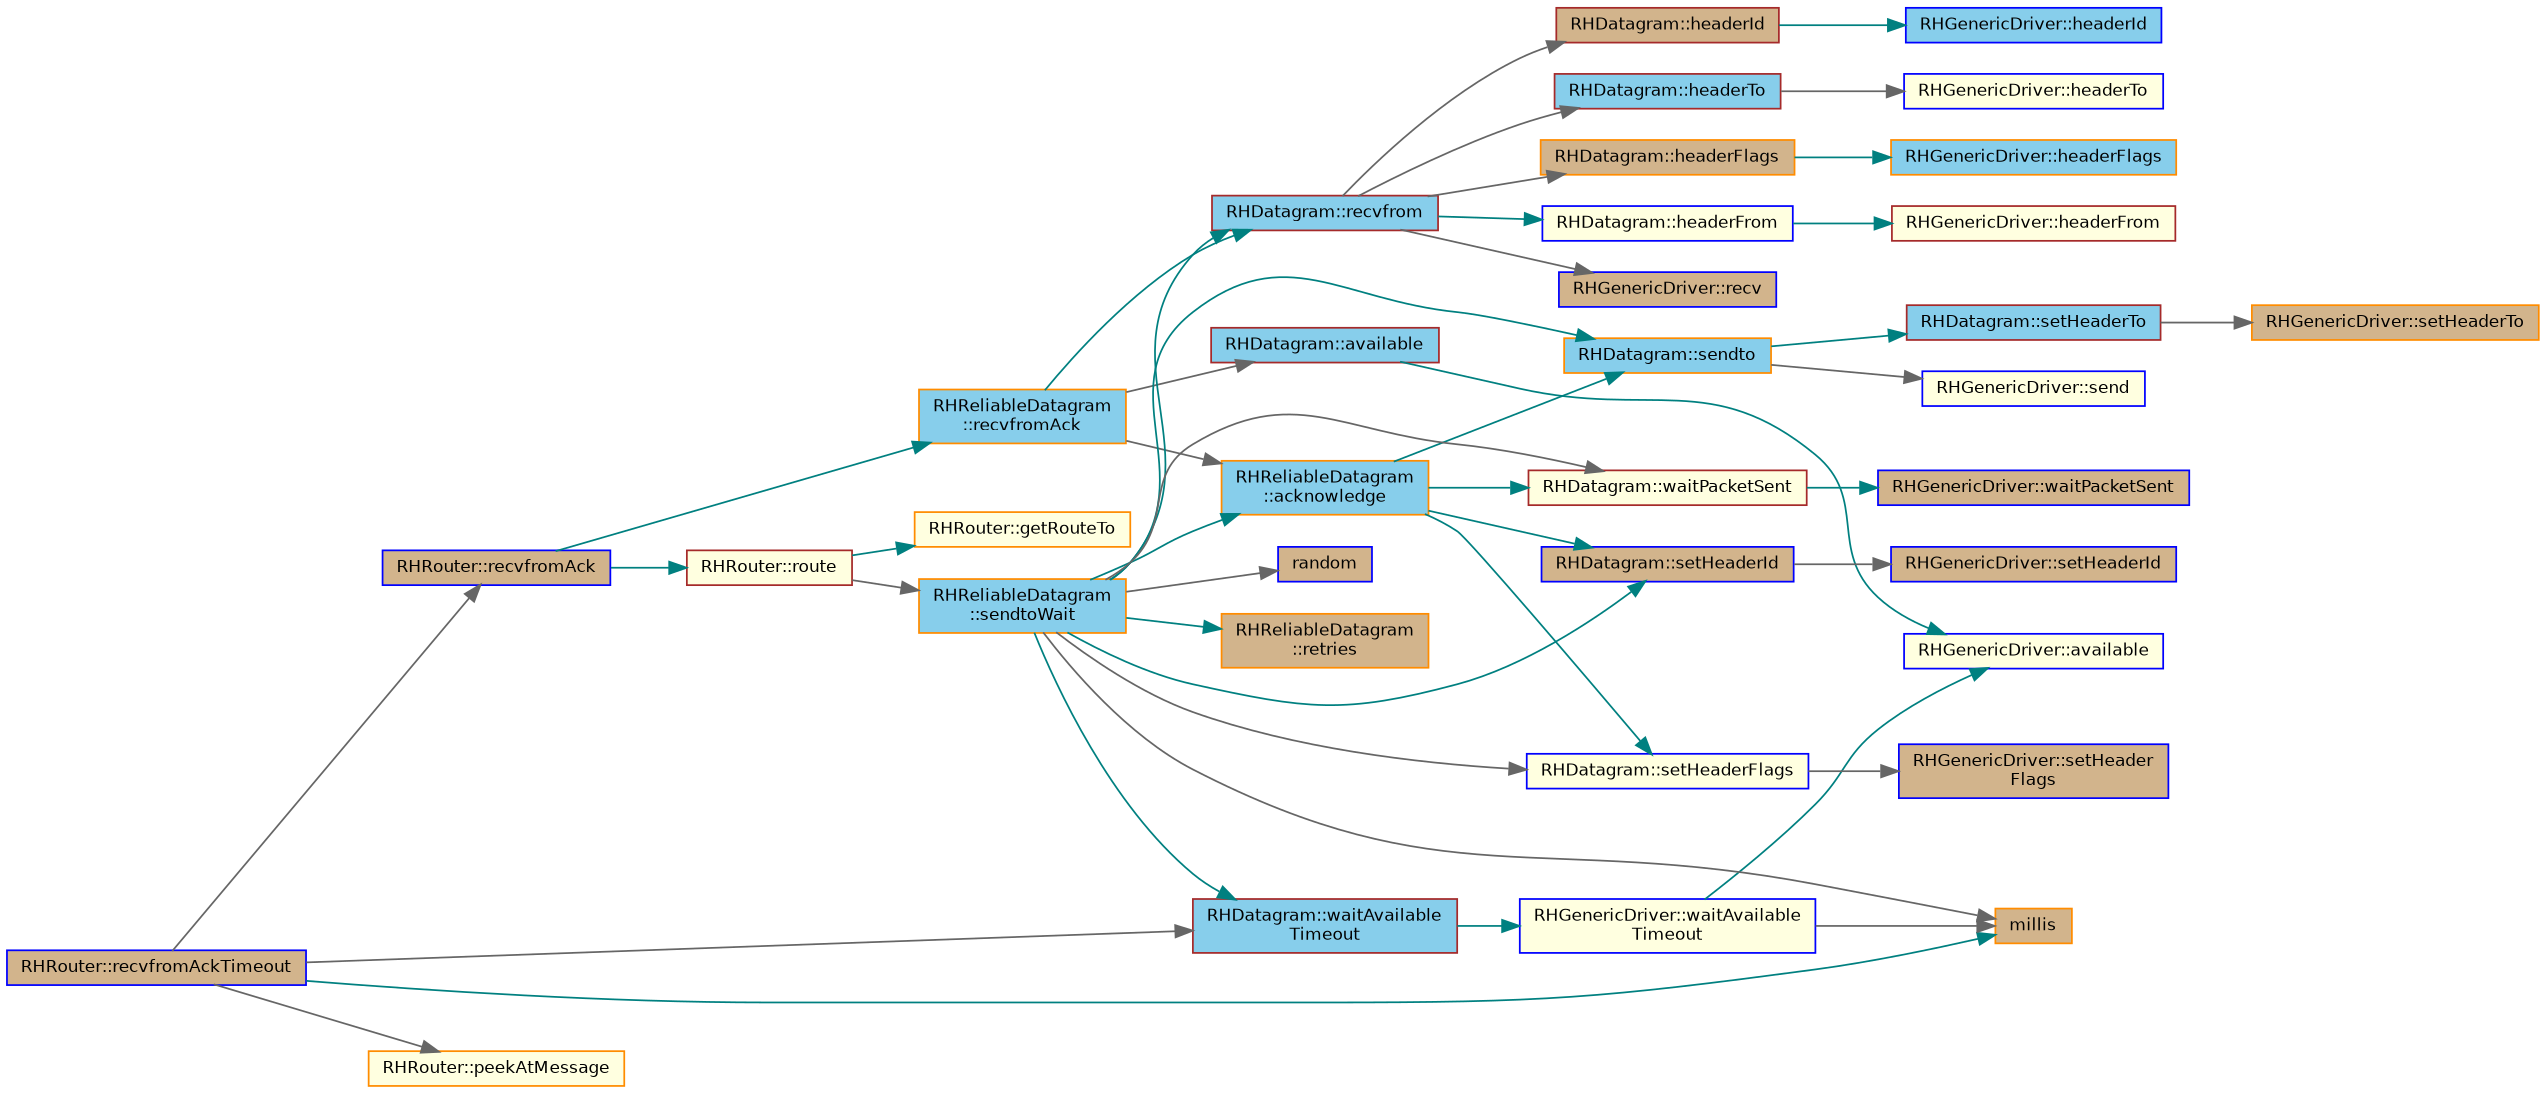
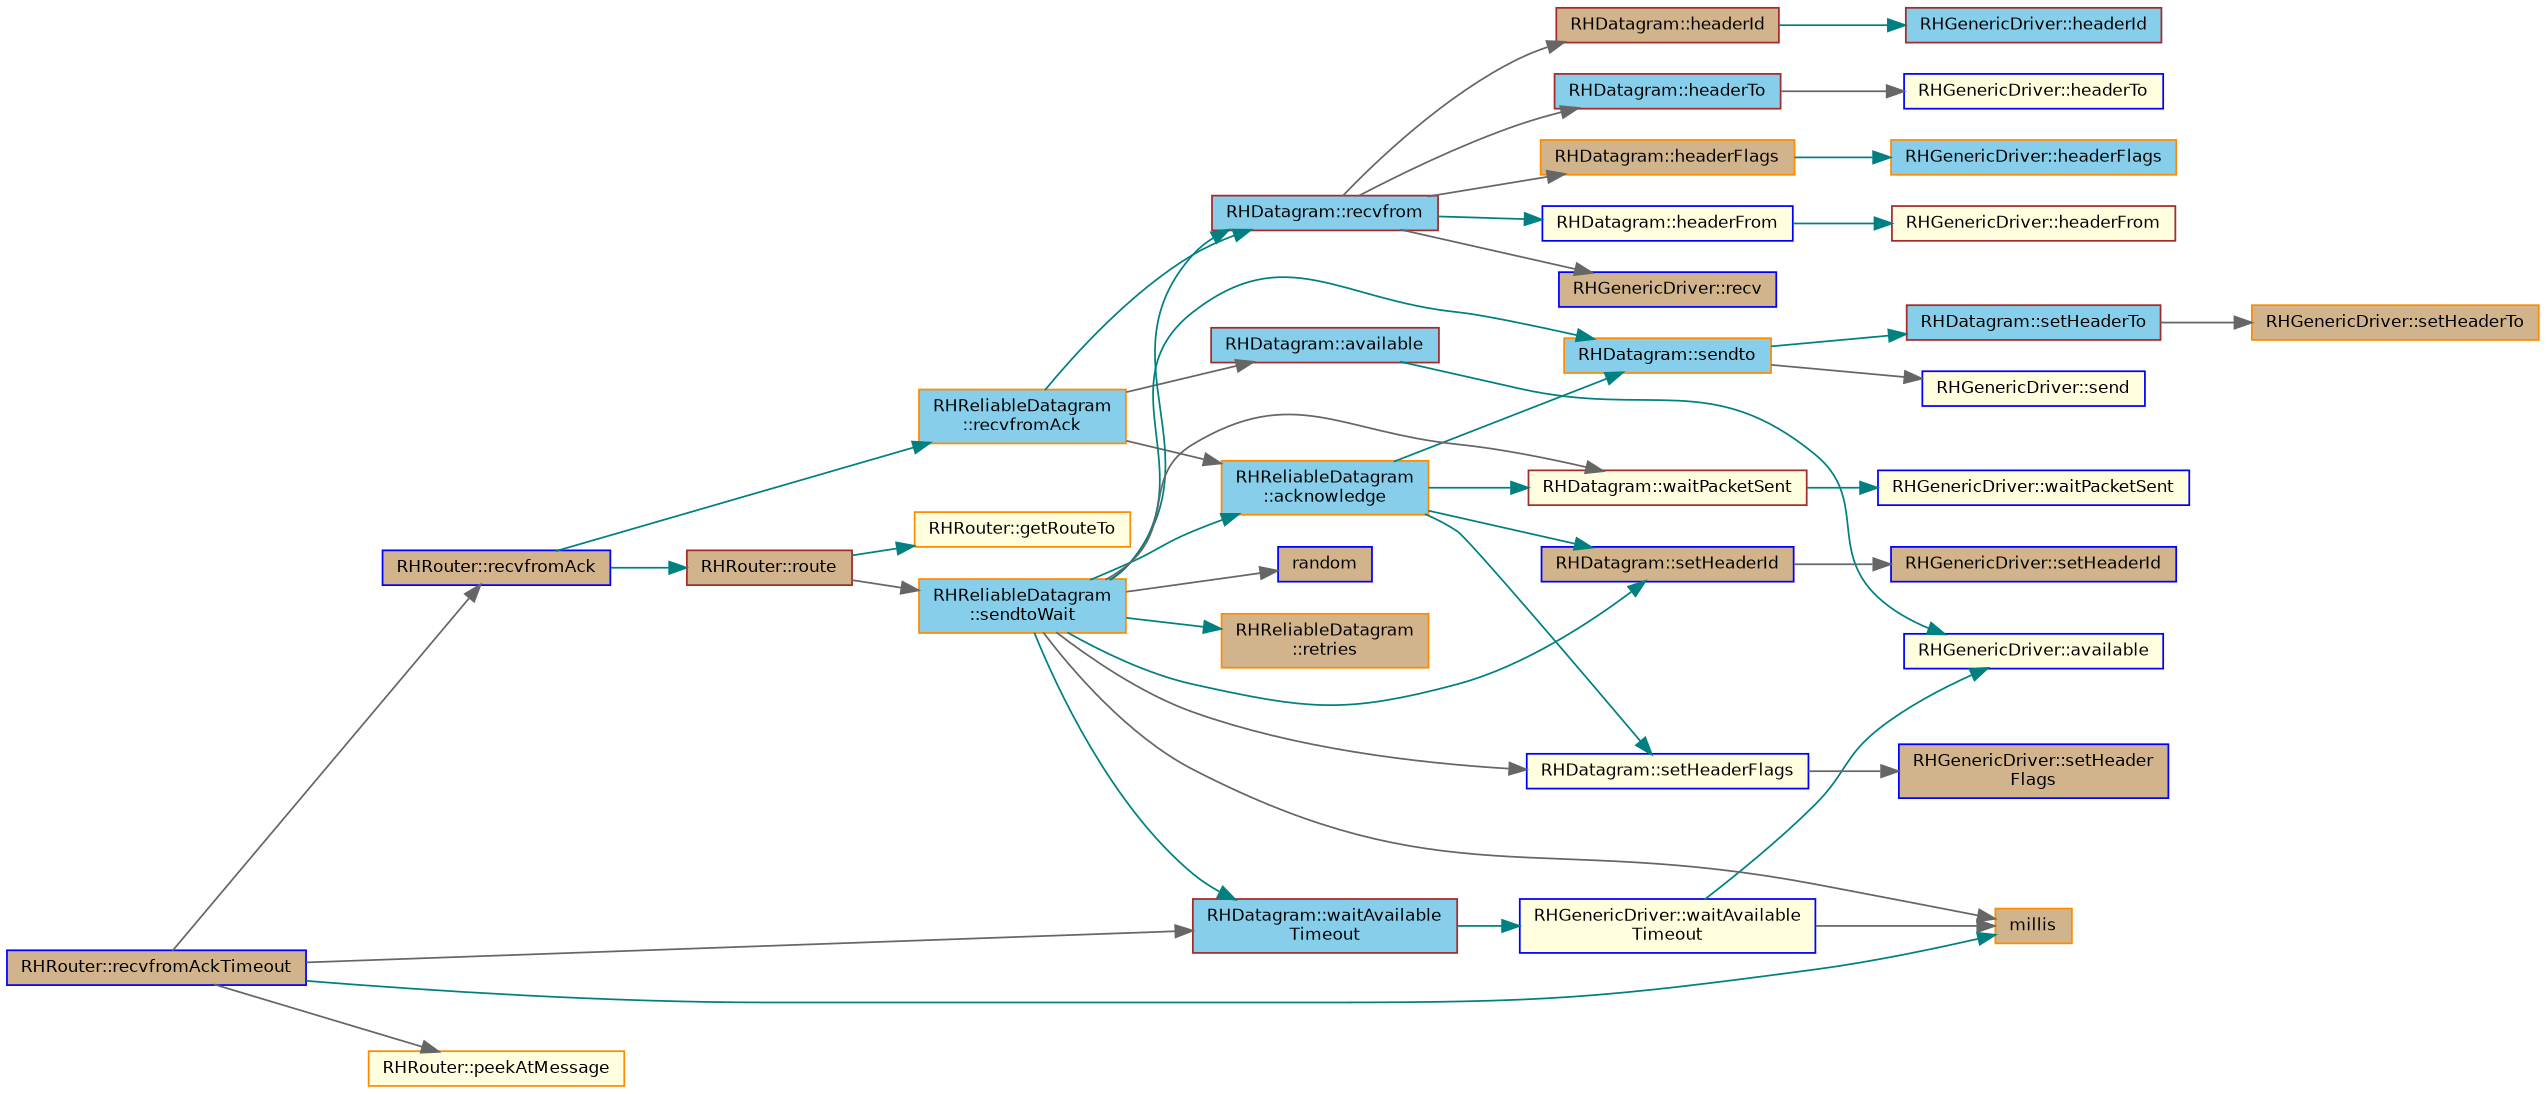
  digraph {
    rankdir=LR
    node [color=blue fillcolor=tan fontname=Helvetica fontsize=10 shape=record style=filled]
    edge [color=teal fontname=Helvetica fontsize=10 labelfontname=Helvetica labelfontsize=10 style=solid]
    n1 [fontcolor=black height=0.2 label="RHRouter::recvfromAckTimeout" width=0.4]
    n2 [color=darkorange height=0.2 label=millis width=0.4]
    n3 [height=0.2 label="RHRouter::recvfromAck" width=0.4]
    n4 [color=brown fillcolor=skyblue height=0.2 label="RHDatagram::waitAvailable\lTimeout" width=0.4]
    n5 [color=darkorange fillcolor=lightyellow height=0.2 label="RHRouter::peekAtMessage" width=0.4]
    n6 [color=darkorange fillcolor=skyblue height=0.2 label="RHReliableDatagram\l::recvfromAck" width=0.4]
-   n7 [color=brown fillcolor=lightyellow height=0.2 label="RHRouter::route" width=0.4]
+   n7 [color=brown height=0.2 label="RHRouter::route" width=0.4]
    n8 [fillcolor=lightyellow height=0.2 label="RHGenericDriver::waitAvailable\lTimeout" width=0.4]
    n9 [color=darkorange fillcolor=skyblue height=0.2 label="RHReliableDatagram\l::acknowledge" width=0.4]
    n10 [color=brown fillcolor=skyblue height=0.2 label="RHDatagram::available" width=0.4]
    n11 [color=brown fillcolor=skyblue height=0.2 label="RHDatagram::recvfrom" width=0.4]
    n12 [color=darkorange fillcolor=lightyellow height=0.2 label="RHRouter::getRouteTo" width=0.4]
    n13 [color=darkorange fillcolor=skyblue height=0.2 label="RHReliableDatagram\l::sendtoWait" width=0.4]
    n14 [color=darkorange fillcolor=skyblue height=0.2 label="RHDatagram::sendto" width=0.4]
    n15 [fillcolor=lightyellow height=0.2 label="RHDatagram::setHeaderFlags" width=0.4]
    n16 [height=0.2 label="RHDatagram::setHeaderId" width=0.4]
    n17 [color=brown fillcolor=lightyellow height=0.2 label="RHDatagram::waitPacketSent" width=0.4]
    n18 [fillcolor=lightyellow height=0.2 label="RHGenericDriver::available" width=0.4]
    n19 [color=darkorange height=0.2 label="RHDatagram::headerFlags" width=0.4]
    n20 [fillcolor=lightyellow height=0.2 label="RHDatagram::headerFrom" width=0.4]
    n21 [color=brown height=0.2 label="RHDatagram::headerId" width=0.4]
    n22 [color=brown fillcolor=skyblue height=0.2 label="RHDatagram::headerTo" width=0.4]
    n23 [height=0.2 label="RHGenericDriver::recv" width=0.4]
    n24 [fillcolor=lightyellow height=0.2 label="RHGenericDriver::send" width=0.4]
    n25 [color=brown fillcolor=skyblue height=0.2 label="RHDatagram::setHeaderTo" width=0.4]
    n26 [height=0.2 label="RHGenericDriver::setHeader\lFlags" width=0.4]
    n27 [height=0.2 label="RHGenericDriver::setHeaderId" width=0.4]
-   n28 [height=0.2 label="RHGenericDriver::waitPacketSent" width=0.4]
+   n28 [fillcolor=lightyellow height=0.2 label="RHGenericDriver::waitPacketSent" width=0.4]
    n29 [color=darkorange height=0.2 label="RHGenericDriver::setHeaderTo" width=0.4]
    n30 [color=darkorange fillcolor=skyblue height=0.2 label="RHGenericDriver::headerFlags" width=0.4]
    n31 [color=brown fillcolor=lightyellow height=0.2 label="RHGenericDriver::headerFrom" width=0.4]
-   n32 [fillcolor=skyblue height=0.2 label="RHGenericDriver::headerId" width=0.4]
+   n32 [color=brown fillcolor=skyblue height=0.2 label="RHGenericDriver::headerId" width=0.4]
    n33 [fillcolor=lightyellow height=0.2 label="RHGenericDriver::headerTo" width=0.4]
    n34 [height=0.2 label=random width=0.4]
    n35 [color=darkorange height=0.2 label="RHReliableDatagram\l::retries" width=0.4]
    n1 -> n2
    n1 -> n3 [color=gray40]
    n1 -> n4 [color=gray40]
    n1 -> n5 [color=gray40]
    n3 -> n6
    n3 -> n7
    n4 -> n8
    n6 -> n9 [color=gray40]
    n6 -> n10 [color=gray40]
    n6 -> n11
    n7 -> n12
    n7 -> n13 [color=gray40]
    n8 -> n2 [color=gray40]
    n8 -> n18
    n9 -> n14
    n9 -> n15
    n9 -> n16
    n9 -> n17
    n10 -> n18
    n11 -> n19 [color=gray40]
    n11 -> n20
    n11 -> n21 [color=gray40]
    n11 -> n22 [color=gray40]
    n11 -> n23 [color=gray40]
    n13 -> n2 [color=gray40]
    n13 -> n4
    n13 -> n9
    n13 -> n11
    n13 -> n14
    n13 -> n15 [color=gray40]
    n13 -> n16
    n13 -> n17 [color=gray40]
    n13 -> n34 [color=gray40]
    n13 -> n35
    n14 -> n24 [color=gray40]
    n14 -> n25
    n15 -> n26 [color=gray40]
    n16 -> n27 [color=gray40]
    n17 -> n28
    n19 -> n30
    n20 -> n31
    n21 -> n32
    n22 -> n33 [color=gray40]
    n25 -> n29 [color=gray40]
  }
